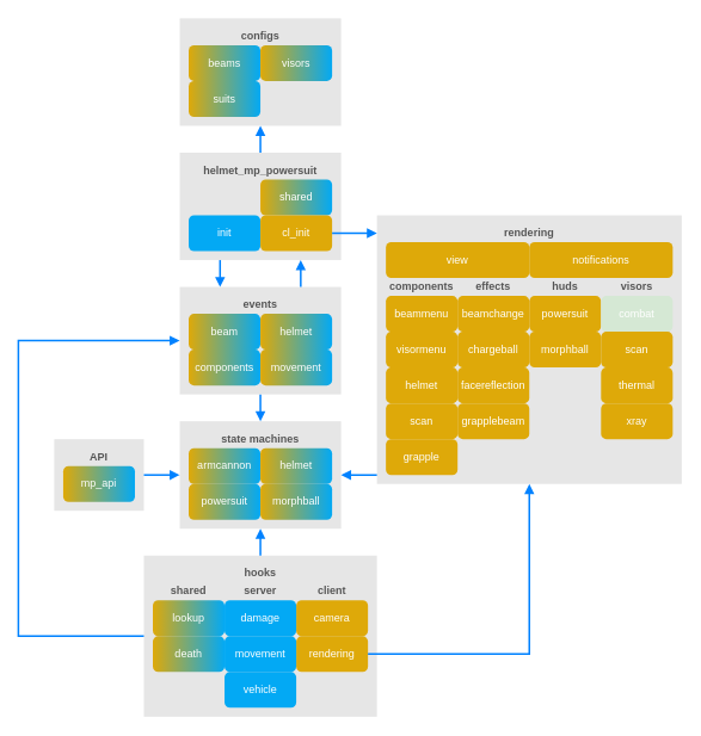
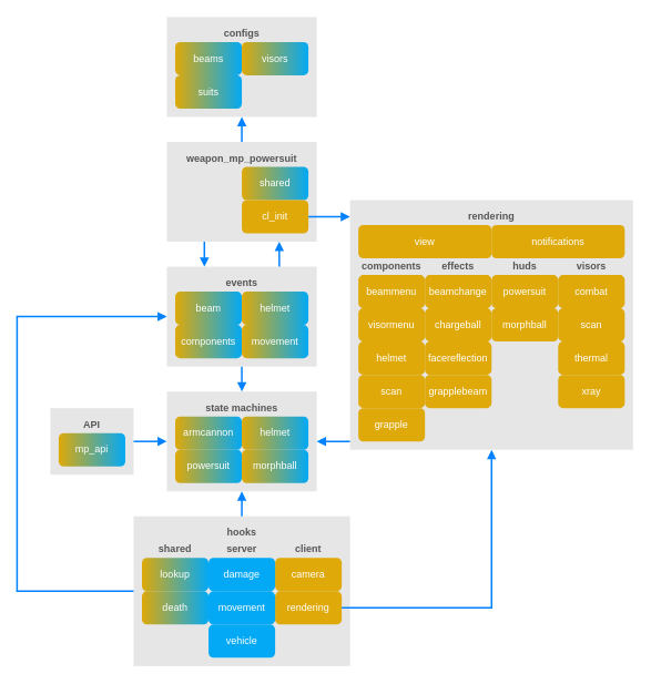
  <mxCell id="0" />
  <mxCell id="1" parent="0" />
  <mxCell id="2" value="" style="rounded=0;whiteSpace=wrap;html=1;fillColor=#E6E6E6;strokeColor=none;" vertex="1" parent="1"><mxGeometry x="160" y="620" width="260" height="180" as="geometry" /></mxCell>
  <mxCell id="3" value="" style="rounded=0;whiteSpace=wrap;html=1;fillColor=#E6E6E6;strokeColor=none;" vertex="1" parent="1"><mxGeometry x="200" y="470" width="180" height="120" as="geometry" /></mxCell>
  <mxCell id="4" value="" style="rounded=0;whiteSpace=wrap;html=1;fillColor=#E6E6E6;strokeColor=none;" vertex="1" parent="1"><mxGeometry x="200" y="320" width="180" height="120" as="geometry" /></mxCell>
  <mxCell id="5" value="" style="rounded=0;whiteSpace=wrap;html=1;fillColor=#E6E6E6;strokeColor=none;" vertex="1" parent="1"><mxGeometry x="200" y="20" width="180" height="120" as="geometry" /></mxCell>
  <mxCell id="6" value="" style="rounded=0;whiteSpace=wrap;html=1;fillColor=#E6E6E6;strokeColor=none;" vertex="1" parent="1"><mxGeometry x="200" y="170" width="180" height="120" as="geometry" /></mxCell>
  <mxCell id="7" value="" style="rounded=0;whiteSpace=wrap;html=1;fillColor=#E6E6E6;strokeColor=none;" vertex="1" parent="1"><mxGeometry x="420" y="240" width="340" height="300" as="geometry" /></mxCell>
- <mxCell id="8" value="helmet_mp_powersuit" style="rounded=0;whiteSpace=wrap;html=1;strokeColor=none;fillColor=none;fontStyle=1;fontColor=#555555;" vertex="1" parent="1"><mxGeometry x="210" y="180" width="160" height="20" as="geometry" /></mxCell>
+ <mxCell id="8" value="weapon_mp_powersuit" style="rounded=0;whiteSpace=wrap;html=1;strokeColor=none;fillColor=none;fontStyle=1;fontColor=#555555;" vertex="1" parent="1"><mxGeometry x="210" y="180" width="160" height="20" as="geometry" /></mxCell>
  <mxCell id="9" value="state machines" style="rounded=0;whiteSpace=wrap;html=1;strokeColor=none;fillColor=none;fontStyle=1;fontColor=#555555;" vertex="1" parent="1"><mxGeometry x="210" y="480" width="160" height="20" as="geometry" /></mxCell>
  <mxCell id="10" value="shared" style="rounded=1;whiteSpace=wrap;html=1;gradientColor=#03A9F4;fillColor=#DEA909;gradientDirection=east;fontStyle=0;fontColor=#FFFFFF;strokeColor=none;" vertex="1" parent="1"><mxGeometry x="290" y="200" width="80" height="40" as="geometry" /></mxCell>
- <mxCell id="11" value="init" style="rounded=1;whiteSpace=wrap;html=1;fillColor=#03A9F4;fontStyle=0;fontColor=#FFFFFF;strokeColor=none;" vertex="1" parent="1"><mxGeometry x="210" y="240" width="80" height="40" as="geometry" /></mxCell>
  <mxCell id="12" value="cl_init" style="rounded=1;whiteSpace=wrap;html=1;fillColor=#DEA909;gradientColor=none;fontStyle=0;fontColor=#FFFFFF;strokeColor=none;" vertex="1" parent="1"><mxGeometry x="290" y="240" width="80" height="40" as="geometry" /></mxCell>
  <mxCell id="13" value="armcannon" style="rounded=1;whiteSpace=wrap;html=1;gradientColor=#03A9F4;gradientDirection=east;fillColor=#DEA909;fontColor=#FFFFFF;strokeColor=none;" vertex="1" parent="1"><mxGeometry x="210" y="500" width="80" height="40" as="geometry" /></mxCell>
  <mxCell id="14" value="helmet" style="rounded=1;whiteSpace=wrap;html=1;gradientColor=#03A9F4;gradientDirection=east;fillColor=#DEA909;fontColor=#FFFFFF;strokeColor=none;" vertex="1" parent="1"><mxGeometry x="290" y="500" width="80" height="40" as="geometry" /></mxCell>
  <mxCell id="15" value="powersuit" style="rounded=1;whiteSpace=wrap;html=1;gradientColor=#03A9F4;gradientDirection=east;fillColor=#DEA909;fontColor=#FFFFFF;strokeColor=none;" vertex="1" parent="1"><mxGeometry x="210" y="540" width="80" height="40" as="geometry" /></mxCell>
  <mxCell id="16" value="morphball" style="rounded=1;whiteSpace=wrap;html=1;gradientColor=#03A9F4;gradientDirection=east;fillColor=#DEA909;fontColor=#FFFFFF;strokeColor=none;" vertex="1" parent="1"><mxGeometry x="290" y="540" width="80" height="40" as="geometry" /></mxCell>
  <mxCell id="17" value="events" style="rounded=0;whiteSpace=wrap;html=1;strokeColor=none;fillColor=none;fontStyle=1;fontColor=#555555;" vertex="1" parent="1"><mxGeometry x="210" y="330" width="160" height="20" as="geometry" /></mxCell>
  <mxCell id="18" value="beam" style="rounded=1;whiteSpace=wrap;html=1;gradientColor=#03A9F4;gradientDirection=east;fillColor=#DEA909;fontStyle=0;fontColor=#FFFFFF;strokeColor=none;" vertex="1" parent="1"><mxGeometry x="210" y="350" width="80" height="40" as="geometry" /></mxCell>
  <mxCell id="19" value="helmet" style="rounded=1;whiteSpace=wrap;html=1;gradientColor=#03A9F4;gradientDirection=east;fillColor=#DEA909;fontStyle=0;fontColor=#FFFFFF;strokeColor=none;" vertex="1" parent="1"><mxGeometry x="290" y="350" width="80" height="40" as="geometry" /></mxCell>
  <mxCell id="20" value="components" style="rounded=1;whiteSpace=wrap;html=1;fontStyle=0;fontColor=#FFFFFF;gradientColor=#03A9F4;gradientDirection=east;fillColor=#DEA909;strokeColor=none;" vertex="1" parent="1"><mxGeometry x="210" y="390" width="80" height="40" as="geometry" /></mxCell>
  <mxCell id="21" value="movement" style="rounded=1;whiteSpace=wrap;html=1;fontStyle=0;fontColor=#FFFFFF;gradientColor=#03A9F4;gradientDirection=east;fillColor=#DEA909;strokeColor=none;" vertex="1" parent="1"><mxGeometry x="290" y="390" width="80" height="40" as="geometry" /></mxCell>
  <mxCell id="22" value="configs" style="rounded=0;whiteSpace=wrap;html=1;labelPosition=center;verticalLabelPosition=middle;align=center;verticalAlign=middle;horizontal=1;spacingTop=0;strokeColor=none;fillColor=none;fontStyle=1;fontColor=#555555;" vertex="1" parent="1"><mxGeometry x="210" y="30" width="160" height="20" as="geometry" /></mxCell>
  <mxCell id="23" value="beams" style="rounded=1;whiteSpace=wrap;html=1;strokeColor=none;gradientColor=#03A9F4;gradientDirection=east;fillColor=#DEA909;fontColor=#FFFFFF;" vertex="1" parent="1"><mxGeometry x="210" y="50" width="80" height="40" as="geometry" /></mxCell>
  <mxCell id="24" value="visors" style="rounded=1;whiteSpace=wrap;html=1;strokeColor=none;gradientColor=#03A9F4;gradientDirection=east;fillColor=#DEA909;fontColor=#FFFFFF;" vertex="1" parent="1"><mxGeometry x="290" y="50" width="80" height="40" as="geometry" /></mxCell>
  <mxCell id="25" value="suits" style="rounded=1;whiteSpace=wrap;html=1;strokeColor=none;gradientColor=#03A9F4;gradientDirection=east;fillColor=#DEA909;fontColor=#FFFFFF;" vertex="1" parent="1"><mxGeometry x="210" y="90" width="80" height="40" as="geometry" /></mxCell>
  <mxCell id="26" value="hooks" style="rounded=0;whiteSpace=wrap;html=1;strokeColor=none;fillColor=none;fontStyle=1;fontColor=#555555;" vertex="1" parent="1"><mxGeometry x="170" y="630" width="240" height="20" as="geometry" /></mxCell>
  <mxCell id="27" value="client" style="rounded=0;whiteSpace=wrap;html=1;strokeColor=none;fillColor=none;fontColor=#555555;fontStyle=1" vertex="1" parent="1"><mxGeometry x="330" y="650" width="80" height="20" as="geometry" /></mxCell>
  <mxCell id="28" value="server" style="rounded=0;whiteSpace=wrap;html=1;strokeColor=none;fontColor=#555555;fillColor=none;fontStyle=1" vertex="1" parent="1"><mxGeometry x="250" y="650" width="80" height="20" as="geometry" /></mxCell>
  <mxCell id="29" value="camera" style="rounded=1;whiteSpace=wrap;html=1;strokeColor=none;fillColor=#DEA909;fontColor=#FFFFFF;" vertex="1" parent="1"><mxGeometry x="330" y="670" width="80" height="40" as="geometry" /></mxCell>
  <mxCell id="30" value="rendering" style="rounded=1;whiteSpace=wrap;html=1;strokeColor=none;fillColor=#DEA909;fontColor=#FFFFFF;" vertex="1" parent="1"><mxGeometry x="330" y="710" width="80" height="40" as="geometry" /></mxCell>
  <mxCell id="31" value="damage" style="rounded=1;whiteSpace=wrap;html=1;strokeColor=none;fontColor=#FFFFFF;fillColor=#03A9F4;" vertex="1" parent="1"><mxGeometry x="250" y="670" width="80" height="40" as="geometry" /></mxCell>
  <mxCell id="32" value="movement" style="rounded=1;whiteSpace=wrap;html=1;strokeColor=none;fontColor=#FFFFFF;fillColor=#03A9F4;" vertex="1" parent="1"><mxGeometry x="250" y="710" width="80" height="40" as="geometry" /></mxCell>
  <mxCell id="33" value="vehicle" style="rounded=1;whiteSpace=wrap;html=1;strokeColor=none;fontColor=#FFFFFF;fillColor=#03A9F4;" vertex="1" parent="1"><mxGeometry x="250" y="750" width="80" height="40" as="geometry" /></mxCell>
  <mxCell id="34" value="shared" style="rounded=0;whiteSpace=wrap;html=1;strokeColor=none;fillColor=none;fontColor=#555555;fontStyle=1" vertex="1" parent="1"><mxGeometry x="170" y="650" width="80" height="20" as="geometry" /></mxCell>
  <mxCell id="35" value="lookup" style="rounded=1;whiteSpace=wrap;html=1;strokeColor=none;gradientColor=#03A9F4;gradientDirection=east;fillColor=#DEA909;fontColor=#FFFFFF;" vertex="1" parent="1"><mxGeometry x="170" y="670" width="80" height="40" as="geometry" /></mxCell>
  <mxCell id="36" value="death" style="rounded=1;whiteSpace=wrap;html=1;strokeColor=none;gradientColor=#03A9F4;gradientDirection=east;fillColor=#DEA909;fontColor=#FFFFFF;" vertex="1" parent="1"><mxGeometry x="170" y="710" width="80" height="40" as="geometry" /></mxCell>
  <mxCell id="37" value="rendering" style="rounded=0;whiteSpace=wrap;html=1;strokeColor=none;fillColor=none;fontStyle=1;fontColor=#555555;" vertex="1" parent="1"><mxGeometry x="430" y="250" width="320" height="20" as="geometry" /></mxCell>
  <mxCell id="38" value="components" style="rounded=0;whiteSpace=wrap;html=1;strokeColor=none;fillColor=none;fontStyle=1;fontColor=#555555;" vertex="1" parent="1"><mxGeometry x="430" y="310" width="80" height="20" as="geometry" /></mxCell>
  <mxCell id="39" value="effects" style="rounded=0;whiteSpace=wrap;html=1;strokeColor=none;fillColor=none;fontStyle=1;fontColor=#555555;" vertex="1" parent="1"><mxGeometry x="510" y="310" width="80" height="20" as="geometry" /></mxCell>
  <mxCell id="40" value="huds" style="rounded=0;whiteSpace=wrap;html=1;strokeColor=none;fillColor=none;fontStyle=1;fontColor=#555555;" vertex="1" parent="1"><mxGeometry x="590" y="310" width="80" height="20" as="geometry" /></mxCell>
  <mxCell id="41" value="visors" style="rounded=0;whiteSpace=wrap;html=1;strokeColor=none;fillColor=none;fontStyle=1;fontColor=#555555;" vertex="1" parent="1"><mxGeometry x="670" y="310" width="80" height="20" as="geometry" /></mxCell>
  <mxCell id="42" value="beammenu" style="rounded=1;whiteSpace=wrap;html=1;fillColor=#DEA909;fontColor=#FFFFFF;strokeColor=none;" vertex="1" parent="1"><mxGeometry x="430" y="330" width="80" height="40" as="geometry" /></mxCell>
  <mxCell id="43" value="visormenu" style="rounded=1;whiteSpace=wrap;html=1;fillColor=#DEA909;fontColor=#FFFFFF;strokeColor=none;" vertex="1" parent="1"><mxGeometry x="430" y="370" width="80" height="40" as="geometry" /></mxCell>
  <mxCell id="44" value="helmet" style="rounded=1;whiteSpace=wrap;html=1;fillColor=#DEA909;fontColor=#FFFFFF;strokeColor=none;" vertex="1" parent="1"><mxGeometry x="430" y="410" width="80" height="40" as="geometry" /></mxCell>
  <mxCell id="45" value="scan" style="rounded=1;whiteSpace=wrap;html=1;fillColor=#DEA909;fontColor=#FFFFFF;strokeColor=none;" vertex="1" parent="1"><mxGeometry x="430" y="450" width="80" height="40" as="geometry" /></mxCell>
  <mxCell id="46" value="grapple" style="rounded=1;whiteSpace=wrap;html=1;fillColor=#DEA909;fontColor=#FFFFFF;strokeColor=none;" vertex="1" parent="1"><mxGeometry x="430" y="490" width="80" height="40" as="geometry" /></mxCell>
  <mxCell id="47" value="beamchange" style="rounded=1;whiteSpace=wrap;html=1;fillColor=#DEA909;fontColor=#FFFFFF;strokeColor=none;" vertex="1" parent="1"><mxGeometry x="510" y="330" width="80" height="40" as="geometry" /></mxCell>
  <mxCell id="48" value="chargeball" style="rounded=1;whiteSpace=wrap;html=1;fillColor=#DEA909;fontColor=#FFFFFF;strokeColor=none;" vertex="1" parent="1"><mxGeometry x="510" y="370" width="80" height="40" as="geometry" /></mxCell>
  <mxCell id="49" value="facereflection" style="rounded=1;whiteSpace=wrap;html=1;fillColor=#DEA909;fontColor=#FFFFFF;strokeColor=none;" vertex="1" parent="1"><mxGeometry x="510" y="410" width="80" height="40" as="geometry" /></mxCell>
  <mxCell id="50" value="grapplebeam" style="rounded=1;whiteSpace=wrap;html=1;fillColor=#DEA909;fontColor=#FFFFFF;strokeColor=none;" vertex="1" parent="1"><mxGeometry x="510" y="450" width="80" height="40" as="geometry" /></mxCell>
  <mxCell id="51" value="powersuit" style="rounded=1;whiteSpace=wrap;html=1;fillColor=#DEA909;fontColor=#FFFFFF;strokeColor=none;" vertex="1" parent="1"><mxGeometry x="590" y="330" width="80" height="40" as="geometry" /></mxCell>
  <mxCell id="52" value="morphball" style="rounded=1;whiteSpace=wrap;html=1;fillColor=#DEA909;fontColor=#FFFFFF;strokeColor=none;" vertex="1" parent="1"><mxGeometry x="590" y="370" width="80" height="40" as="geometry" /></mxCell>
- <mxCell id="53" value="combat" style="rounded=1;whiteSpace=wrap;html=1;fillColor=#d5e8d4;fontColor=#FFFFFF;strokeColor=none;" vertex="1" parent="1"><mxGeometry x="670" y="330" width="80" height="40" as="geometry" /></mxCell>
+ <mxCell id="53" value="combat" style="rounded=1;whiteSpace=wrap;html=1;fillColor=#DEA909;fontColor=#FFFFFF;strokeColor=none;" vertex="1" parent="1"><mxGeometry x="670" y="330" width="80" height="40" as="geometry" /></mxCell>
  <mxCell id="54" value="scan" style="rounded=1;whiteSpace=wrap;html=1;fillColor=#DEA909;fontColor=#FFFFFF;strokeColor=none;" vertex="1" parent="1"><mxGeometry x="670" y="370" width="80" height="40" as="geometry" /></mxCell>
  <mxCell id="55" value="thermal" style="rounded=1;whiteSpace=wrap;html=1;fillColor=#DEA909;fontColor=#FFFFFF;strokeColor=none;" vertex="1" parent="1"><mxGeometry x="670" y="410" width="80" height="40" as="geometry" /></mxCell>
  <mxCell id="56" value="xray" style="rounded=1;whiteSpace=wrap;html=1;fillColor=#DEA909;fontColor=#FFFFFF;strokeColor=none;" vertex="1" parent="1"><mxGeometry x="670" y="450" width="80" height="40" as="geometry" /></mxCell>
  <mxCell id="57" value="notifications" style="rounded=1;whiteSpace=wrap;html=1;fillColor=#DEA909;fontColor=#FFFFFF;strokeColor=none;" vertex="1" parent="1"><mxGeometry x="590" y="270" width="160" height="40" as="geometry" /></mxCell>
  <mxCell id="58" value="view" style="rounded=1;whiteSpace=wrap;html=1;fillColor=#DEA909;fontColor=#FFFFFF;strokeColor=none;" vertex="1" parent="1"><mxGeometry x="430" y="270" width="160" height="40" as="geometry" /></mxCell>
  <mxCell id="59" value="" style="endArrow=block;html=1;rounded=0;exitX=0.5;exitY=0;exitDx=0;exitDy=0;entryX=0.5;entryY=1;entryDx=0;entryDy=0;endFill=1;strokeColor=#0082FF;shadow=0;strokeWidth=2;" edge="1" parent="1" source="6" target="5"><mxGeometry width="50" height="50" relative="1" as="geometry"><mxPoint x="90" y="250" as="sourcePoint" /><mxPoint x="140" y="200" as="targetPoint" /></mxGeometry></mxCell>
  <mxCell id="60" value="" style="endArrow=block;html=1;rounded=0;exitX=0.25;exitY=1;exitDx=0;exitDy=0;entryX=0.25;entryY=0;entryDx=0;entryDy=0;endFill=1;strokeColor=#0082FF;shadow=0;strokeWidth=2;" edge="1" parent="1" source="6" target="4"><mxGeometry width="50" height="50" relative="1" as="geometry"><mxPoint x="70" y="340" as="sourcePoint" /><mxPoint x="120" y="290" as="targetPoint" /></mxGeometry></mxCell>
  <mxCell id="61" value="" style="endArrow=block;html=1;rounded=0;exitX=0.5;exitY=1;exitDx=0;exitDy=0;entryX=0.5;entryY=0;entryDx=0;entryDy=0;endFill=1;strokeColor=#0082FF;shadow=0;strokeWidth=2;" edge="1" parent="1" source="4" target="3"><mxGeometry width="50" height="50" relative="1" as="geometry"><mxPoint x="60" y="530" as="sourcePoint" /><mxPoint x="110" y="480" as="targetPoint" /></mxGeometry></mxCell>
  <mxCell id="62" value="" style="endArrow=block;html=1;rounded=0;exitX=0.5;exitY=0;exitDx=0;exitDy=0;entryX=0.5;entryY=1;entryDx=0;entryDy=0;endFill=1;strokeColor=#0082FF;shadow=0;strokeWidth=2;" edge="1" parent="1" source="2" target="3"><mxGeometry width="50" height="50" relative="1" as="geometry"><mxPoint x="140" y="590" as="sourcePoint" /><mxPoint x="70" y="600" as="targetPoint" /></mxGeometry></mxCell>
  <mxCell id="63" value="" style="endArrow=block;html=1;rounded=0;exitX=1;exitY=0.5;exitDx=0;exitDy=0;entryX=0;entryY=0.067;entryDx=0;entryDy=0;entryPerimeter=0;endFill=1;strokeColor=#0082FF;shadow=0;strokeWidth=2;" edge="1" parent="1" source="12" target="7"><mxGeometry width="50" height="50" relative="1" as="geometry"><mxPoint x="430" y="210" as="sourcePoint" /><mxPoint x="590" y="160" as="targetPoint" /></mxGeometry></mxCell>
  <mxCell id="64" value="" style="endArrow=block;html=1;rounded=0;entryX=1;entryY=0.5;entryDx=0;entryDy=0;endFill=1;strokeColor=#0082FF;shadow=0;strokeWidth=2;exitX=0;exitY=0.967;exitDx=0;exitDy=0;exitPerimeter=0;" edge="1" parent="1" source="7" target="3"><mxGeometry width="50" height="50" relative="1" as="geometry"><mxPoint x="400" y="530" as="sourcePoint" /><mxPoint x="390" y="490" as="targetPoint" /></mxGeometry></mxCell>
  <mxCell id="65" value="" style="rounded=0;whiteSpace=wrap;html=1;fillColor=#E6E6E6;strokeColor=none;" vertex="1" parent="1"><mxGeometry x="60" y="490" width="100" height="80" as="geometry" /></mxCell>
  <mxCell id="66" value="API" style="rounded=0;whiteSpace=wrap;html=1;strokeColor=none;fillColor=none;fontStyle=1;fontColor=#555555;" vertex="1" parent="1"><mxGeometry x="60" y="500" width="100" height="20" as="geometry" /></mxCell>
  <mxCell id="67" value="mp_api" style="rounded=1;whiteSpace=wrap;html=1;gradientColor=#03A9F4;gradientDirection=east;fillColor=#DEA909;fontColor=#FFFFFF;strokeColor=none;" vertex="1" parent="1"><mxGeometry x="70" y="520" width="80" height="40" as="geometry" /></mxCell>
  <mxCell id="68" value="" style="endArrow=block;html=1;rounded=0;exitX=1;exitY=0.5;exitDx=0;exitDy=0;entryX=0;entryY=0.5;entryDx=0;entryDy=0;endFill=1;strokeColor=#0082FF;shadow=0;strokeWidth=2;" edge="1" parent="1" source="65" target="3"><mxGeometry width="50" height="50" relative="1" as="geometry"><mxPoint x="140" y="600" as="sourcePoint" /><mxPoint x="190" y="550" as="targetPoint" /></mxGeometry></mxCell>
  <mxCell id="69" value="" style="endArrow=block;html=1;rounded=0;exitX=0.75;exitY=0;exitDx=0;exitDy=0;entryX=0.75;entryY=1;entryDx=0;entryDy=0;endFill=1;strokeColor=#0082FF;shadow=0;strokeWidth=2;" edge="1" parent="1" source="4" target="6"><mxGeometry width="50" height="50" relative="1" as="geometry"><mxPoint x="255" y="300" as="sourcePoint" /><mxPoint x="255" y="330" as="targetPoint" /></mxGeometry></mxCell>
  <mxCell id="70" value="" style="endArrow=block;html=1;rounded=0;exitX=1;exitY=0.5;exitDx=0;exitDy=0;entryX=0.5;entryY=1;entryDx=0;entryDy=0;endFill=1;strokeColor=#0082FF;shadow=0;strokeWidth=2;" edge="1" parent="1" source="30" target="7"><mxGeometry width="50" height="50" relative="1" as="geometry"><mxPoint x="300" y="630" as="sourcePoint" /><mxPoint x="300" y="600" as="targetPoint" /><Array as="points"><mxPoint x="590" y="730" /></Array></mxGeometry></mxCell>
  <mxCell id="71" value="" style="endArrow=block;html=1;rounded=0;exitX=0;exitY=0.5;exitDx=0;exitDy=0;entryX=0;entryY=0.5;entryDx=0;entryDy=0;endFill=1;strokeColor=#0082FF;shadow=0;strokeWidth=2;" edge="1" parent="1" source="2" target="4"><mxGeometry width="50" height="50" relative="1" as="geometry"><mxPoint x="430" y="720" as="sourcePoint" /><mxPoint x="600" y="550" as="targetPoint" /><Array as="points"><mxPoint x="20" y="710" /><mxPoint x="20" y="380" /></Array></mxGeometry></mxCell>
